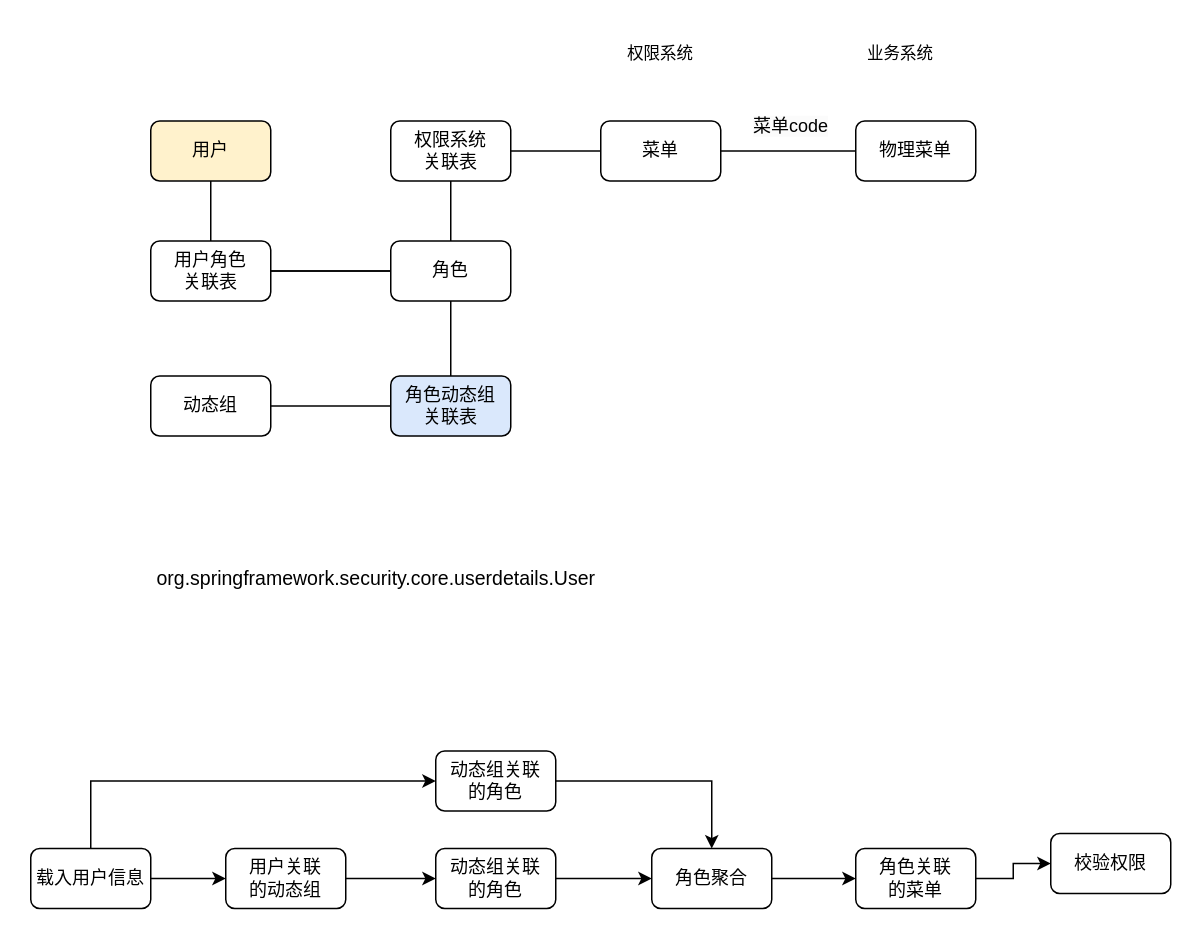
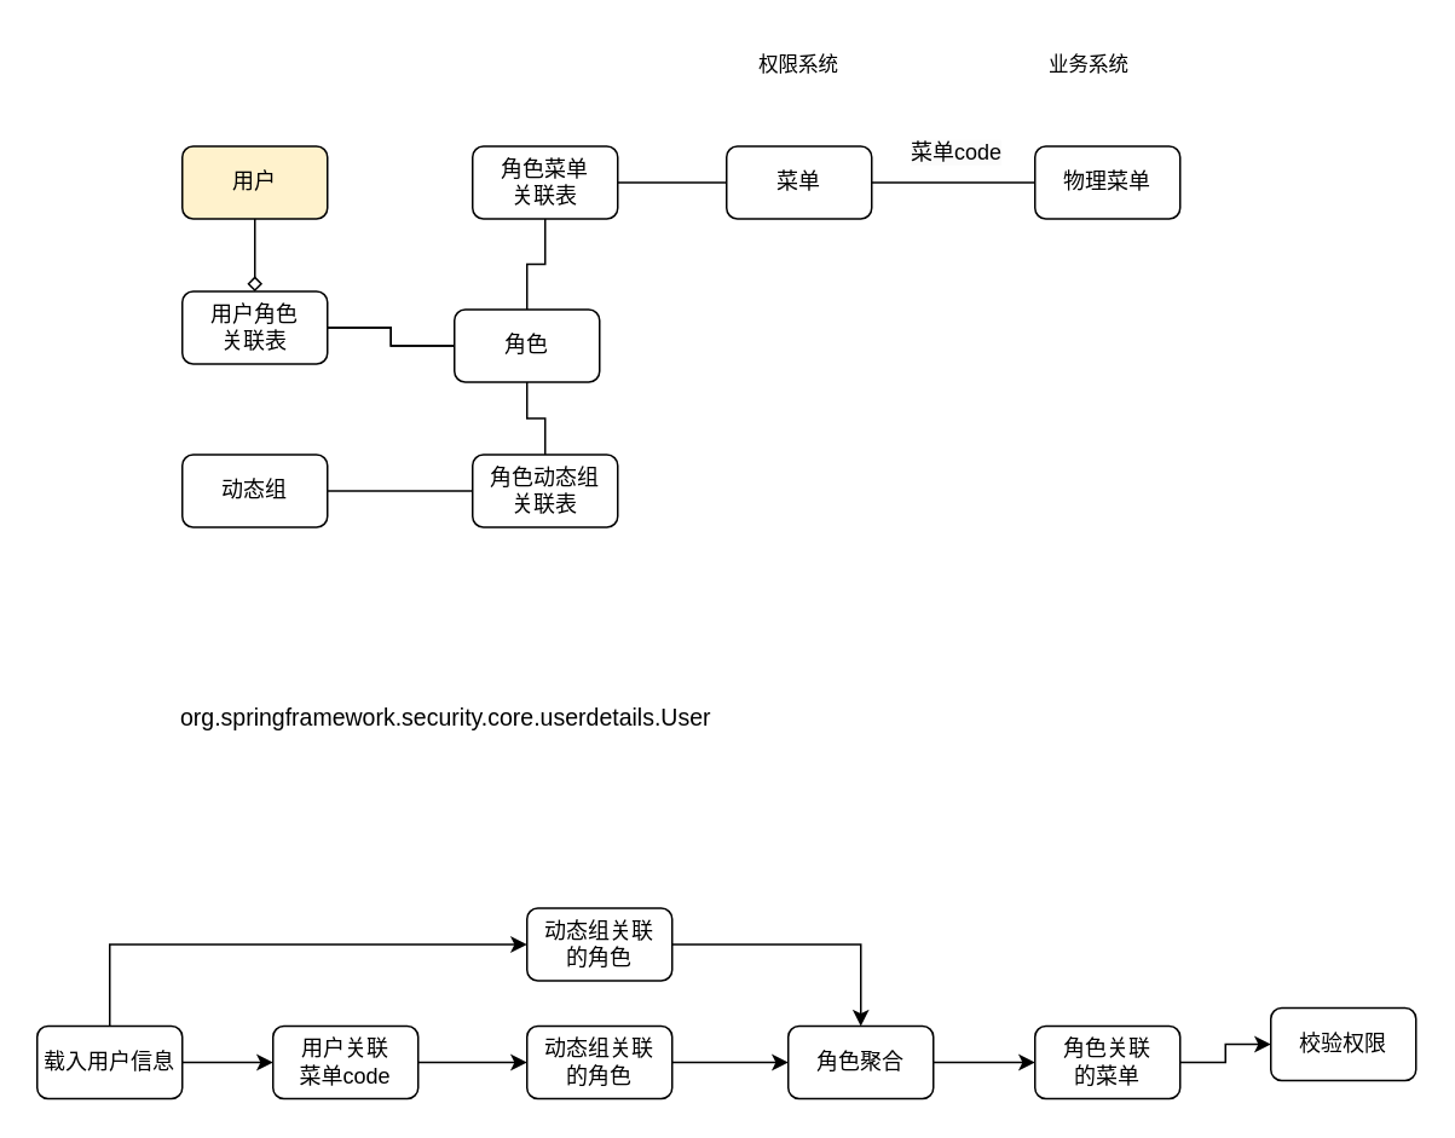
  <mxCell id="0" />
  <mxCell id="1" parent="0" />
- <mxCell id="2" value="" style="edgeStyle=orthogonalEdgeStyle;rounded=0;orthogonalLoop=1;jettySize=auto;html=1;endArrow=none;endFill=0;" parent="1" source="3" target="5" edge="1"><mxGeometry relative="1" as="geometry" /></mxCell>
+ <mxCell id="2" value="" style="edgeStyle=orthogonalEdgeStyle;rounded=0;orthogonalLoop=1;jettySize=auto;html=1;endArrow=diamond;endFill=0;" parent="1" source="3" target="5" edge="1"><mxGeometry relative="1" as="geometry" /></mxCell>
  <mxCell id="3" value="用户" style="rounded=1;whiteSpace=wrap;html=1;fillColor=#fff2cc;" parent="1" vertex="1"><mxGeometry x="100" y="80" width="80" height="40" as="geometry" /></mxCell>
  <mxCell id="4" value="" style="edgeStyle=orthogonalEdgeStyle;rounded=0;orthogonalLoop=1;jettySize=auto;html=1;endArrow=none;endFill=0;" parent="1" source="5" target="9" edge="1"><mxGeometry relative="1" as="geometry" /></mxCell>
  <mxCell id="5" value="用户角色&lt;br&gt;关联表" style="rounded=1;whiteSpace=wrap;html=1;" parent="1" vertex="1"><mxGeometry x="100" y="160" width="80" height="40" as="geometry" /></mxCell>
  <mxCell id="6" value="" style="edgeStyle=orthogonalEdgeStyle;shape=connector;rounded=0;orthogonalLoop=1;jettySize=auto;html=1;strokeColor=default;align=center;verticalAlign=middle;fontFamily=Helvetica;fontSize=11;fontColor=default;labelBackgroundColor=default;endArrow=none;endFill=0;" parent="1" source="9" target="11" edge="1"><mxGeometry relative="1" as="geometry" /></mxCell>
  <mxCell id="7" value="" style="edgeStyle=orthogonalEdgeStyle;shape=connector;rounded=0;orthogonalLoop=1;jettySize=auto;html=1;strokeColor=default;align=center;verticalAlign=middle;fontFamily=Helvetica;fontSize=11;fontColor=default;labelBackgroundColor=default;endArrow=none;endFill=0;" parent="1" source="9" target="5" edge="1"><mxGeometry relative="1" as="geometry" /></mxCell>
  <mxCell id="8" value="" style="edgeStyle=orthogonalEdgeStyle;rounded=0;orthogonalLoop=1;jettySize=auto;html=1;endArrow=none;endFill=0;" edge="1" parent="1" source="9" target="20"><mxGeometry relative="1" as="geometry" /></mxCell>
- <mxCell id="9" value="角色" style="rounded=1;whiteSpace=wrap;html=1;" parent="1" vertex="1"><mxGeometry x="260" y="160" width="80" height="40" as="geometry" /></mxCell>
+ <mxCell id="9" value="角色" style="rounded=1;whiteSpace=wrap;html=1;" parent="1" vertex="1"><mxGeometry x="250" y="170" width="80" height="40" as="geometry" /></mxCell>
  <mxCell id="10" value="" style="edgeStyle=orthogonalEdgeStyle;shape=connector;rounded=0;orthogonalLoop=1;jettySize=auto;html=1;strokeColor=default;align=center;verticalAlign=middle;fontFamily=Helvetica;fontSize=11;fontColor=default;labelBackgroundColor=default;endArrow=none;endFill=0;" parent="1" source="11" target="13" edge="1"><mxGeometry relative="1" as="geometry" /></mxCell>
- <mxCell id="11" value="权限系统&lt;br&gt;关联表" style="rounded=1;whiteSpace=wrap;html=1;" parent="1" vertex="1"><mxGeometry x="260" y="80" width="80" height="40" as="geometry" /></mxCell>
+ <mxCell id="11" value="角色菜单&lt;br&gt;关联表" style="rounded=1;whiteSpace=wrap;html=1;" parent="1" vertex="1"><mxGeometry x="260" y="80" width="80" height="40" as="geometry" /></mxCell>
  <mxCell id="12" value="" style="edgeStyle=orthogonalEdgeStyle;shape=connector;rounded=0;orthogonalLoop=1;jettySize=auto;html=1;strokeColor=default;align=center;verticalAlign=middle;fontFamily=Helvetica;fontSize=11;fontColor=default;labelBackgroundColor=default;endArrow=none;endFill=0;" parent="1" source="13" target="14" edge="1"><mxGeometry relative="1" as="geometry" /></mxCell>
  <mxCell id="13" value="菜单" style="rounded=1;whiteSpace=wrap;html=1;" parent="1" vertex="1"><mxGeometry x="400" y="80" width="80" height="40" as="geometry" /></mxCell>
  <mxCell id="14" value="物理菜单" style="rounded=1;whiteSpace=wrap;html=1;" parent="1" vertex="1"><mxGeometry x="570" y="80" width="80" height="40" as="geometry" /></mxCell>
  <mxCell id="15" value="权限系统" style="text;html=1;align=center;verticalAlign=middle;whiteSpace=wrap;rounded=0;fontFamily=Helvetica;fontSize=11;fontColor=default;labelBackgroundColor=default;" parent="1" vertex="1"><mxGeometry x="410" y="20" width="60" height="30" as="geometry" /></mxCell>
  <mxCell id="16" value="业务系统" style="text;html=1;align=center;verticalAlign=middle;whiteSpace=wrap;rounded=0;fontFamily=Helvetica;fontSize=11;fontColor=default;labelBackgroundColor=default;" parent="1" vertex="1"><mxGeometry x="570" y="20" width="60" height="30" as="geometry" /></mxCell>
  <mxCell id="17" value="&lt;span style=&quot;color: rgb(0, 0, 0); font-family: Helvetica; font-size: 12px; font-style: normal; font-variant-ligatures: normal; font-variant-caps: normal; font-weight: 400; letter-spacing: normal; orphans: 2; text-align: center; text-indent: 0px; text-transform: none; widows: 2; word-spacing: 0px; -webkit-text-stroke-width: 0px; white-space: normal; background-color: rgb(251, 251, 251); text-decoration-thickness: initial; text-decoration-style: initial; text-decoration-color: initial; display: inline !important; float: none;&quot;&gt;菜单code&lt;/span&gt;" style="text;whiteSpace=wrap;html=1;fontFamily=Helvetica;fontSize=11;fontColor=default;labelBackgroundColor=default;" parent="1" vertex="1"><mxGeometry x="500" y="70" width="60" height="40" as="geometry" /></mxCell>
- <mxCell id="18" value="&lt;font style=&quot;font-size: 13px;&quot;&gt;org.springframework.security.core.userdetails.User&lt;/font&gt;" style="text;html=1;align=center;verticalAlign=middle;resizable=0;points=[];autosize=1;strokeColor=none;fillColor=none;fontFamily=Helvetica;fontSize=11;fontColor=default;labelBackgroundColor=default;" parent="1" vertex="1"><mxGeometry x="90" y="370" width="320" height="30" as="geometry" /></mxCell>
+ <mxCell id="18" value="&lt;font style=&quot;font-size: 13px;&quot;&gt;org.springframework.security.core.userdetails.User&lt;/font&gt;" style="text;html=1;align=center;verticalAlign=middle;resizable=0;points=[];autosize=1;strokeColor=none;fillColor=none;fontFamily=Helvetica;fontSize=11;fontColor=default;labelBackgroundColor=default;" parent="1" vertex="1"><mxGeometry x="85" y="380" width="320" height="30" as="geometry" /></mxCell>
  <mxCell id="19" value="" style="edgeStyle=orthogonalEdgeStyle;shape=connector;rounded=0;orthogonalLoop=1;jettySize=auto;html=1;strokeColor=default;align=center;verticalAlign=middle;fontFamily=Helvetica;fontSize=11;fontColor=default;labelBackgroundColor=default;endArrow=none;endFill=0;" edge="1" parent="1" source="20" target="21"><mxGeometry relative="1" as="geometry" /></mxCell>
- <mxCell id="20" value="角色动态组&lt;div&gt;关联表&lt;/div&gt;" style="rounded=1;whiteSpace=wrap;html=1;fillColor=#dae8fc;" vertex="1" parent="1"><mxGeometry x="260" y="250" width="80" height="40" as="geometry" /></mxCell>
+ <mxCell id="20" value="角色动态组&lt;div&gt;关联表&lt;/div&gt;" style="rounded=1;whiteSpace=wrap;html=1;" vertex="1" parent="1"><mxGeometry x="260" y="250" width="80" height="40" as="geometry" /></mxCell>
  <mxCell id="21" value="动态组" style="rounded=1;whiteSpace=wrap;html=1;" vertex="1" parent="1"><mxGeometry x="100" y="250" width="80" height="40" as="geometry" /></mxCell>
  <mxCell id="22" value="" style="edgeStyle=orthogonalEdgeStyle;shape=connector;rounded=0;orthogonalLoop=1;jettySize=auto;html=1;strokeColor=default;align=center;verticalAlign=middle;fontFamily=Helvetica;fontSize=11;fontColor=default;labelBackgroundColor=default;endArrow=classic;endFill=1;" edge="1" parent="1" source="24" target="26"><mxGeometry relative="1" as="geometry" /></mxCell>
  <mxCell id="23" style="edgeStyle=orthogonalEdgeStyle;shape=connector;rounded=0;orthogonalLoop=1;jettySize=auto;html=1;entryX=0;entryY=0.5;entryDx=0;entryDy=0;strokeColor=default;align=center;verticalAlign=middle;fontFamily=Helvetica;fontSize=11;fontColor=default;labelBackgroundColor=default;endArrow=classic;endFill=1;" edge="1" parent="1" source="24" target="32"><mxGeometry relative="1" as="geometry"><Array as="points"><mxPoint x="60" y="520" /></Array></mxGeometry></mxCell>
  <mxCell id="24" value="载入用户信息" style="rounded=1;whiteSpace=wrap;html=1;" vertex="1" parent="1"><mxGeometry y="565" width="80" height="40" as="geometry" x="20" /></mxCell>
  <mxCell id="25" value="" style="edgeStyle=orthogonalEdgeStyle;shape=connector;rounded=0;orthogonalLoop=1;jettySize=auto;html=1;strokeColor=default;align=center;verticalAlign=middle;fontFamily=Helvetica;fontSize=11;fontColor=default;labelBackgroundColor=default;endArrow=classic;endFill=1;" edge="1" parent="1" source="26" target="28"><mxGeometry relative="1" as="geometry" /></mxCell>
- <mxCell id="26" value="用户关联&lt;br&gt;的动态组" style="rounded=1;whiteSpace=wrap;html=1;" vertex="1" parent="1"><mxGeometry x="150" y="565" width="80" height="40" as="geometry" /></mxCell>
+ <mxCell id="26" value="用户关联&lt;br&gt;菜单code" style="rounded=1;whiteSpace=wrap;html=1;" vertex="1" parent="1"><mxGeometry x="150" y="565" width="80" height="40" as="geometry" /></mxCell>
  <mxCell id="27" value="" style="edgeStyle=orthogonalEdgeStyle;shape=connector;rounded=0;orthogonalLoop=1;jettySize=auto;html=1;strokeColor=default;align=center;verticalAlign=middle;fontFamily=Helvetica;fontSize=11;fontColor=default;labelBackgroundColor=default;endArrow=classic;endFill=1;" edge="1" parent="1" source="28" target="30"><mxGeometry relative="1" as="geometry" /></mxCell>
  <mxCell id="28" value="动态组关联&lt;br&gt;的角色" style="rounded=1;whiteSpace=wrap;html=1;" vertex="1" parent="1"><mxGeometry x="290" y="565" width="80" height="40" as="geometry" /></mxCell>
  <mxCell id="29" value="" style="edgeStyle=orthogonalEdgeStyle;shape=connector;rounded=0;orthogonalLoop=1;jettySize=auto;html=1;strokeColor=default;align=center;verticalAlign=middle;fontFamily=Helvetica;fontSize=11;fontColor=default;labelBackgroundColor=default;endArrow=classic;endFill=1;" edge="1" parent="1" source="30" target="34"><mxGeometry relative="1" as="geometry" /></mxCell>
  <mxCell id="30" value="角色聚合" style="rounded=1;whiteSpace=wrap;html=1;" vertex="1" parent="1"><mxGeometry x="434" y="565" width="80" height="40" as="geometry" /></mxCell>
  <mxCell id="31" style="edgeStyle=orthogonalEdgeStyle;shape=connector;rounded=0;orthogonalLoop=1;jettySize=auto;html=1;strokeColor=default;align=center;verticalAlign=middle;fontFamily=Helvetica;fontSize=11;fontColor=default;labelBackgroundColor=default;endArrow=classic;endFill=1;" edge="1" parent="1" source="32" target="30"><mxGeometry relative="1" as="geometry" /></mxCell>
  <mxCell id="32" value="动态组关联&lt;br&gt;的角色" style="rounded=1;whiteSpace=wrap;html=1;" vertex="1" parent="1"><mxGeometry x="290" y="500" width="80" height="40" as="geometry" /></mxCell>
  <mxCell id="33" value="" style="edgeStyle=orthogonalEdgeStyle;shape=connector;rounded=0;orthogonalLoop=1;jettySize=auto;html=1;strokeColor=default;align=center;verticalAlign=middle;fontFamily=Helvetica;fontSize=11;fontColor=default;labelBackgroundColor=default;endArrow=classic;endFill=1;" edge="1" parent="1" source="34" target="35"><mxGeometry relative="1" as="geometry" /></mxCell>
  <mxCell id="34" value="角色关联&lt;div&gt;的菜单&lt;/div&gt;" style="rounded=1;whiteSpace=wrap;html=1;" vertex="1" parent="1"><mxGeometry x="570" y="565" width="80" height="40" as="geometry" /></mxCell>
  <mxCell id="35" value="校验权限" style="rounded=1;whiteSpace=wrap;html=1;" vertex="1" parent="1"><mxGeometry x="700" y="555" width="80" height="40" as="geometry" /></mxCell>
